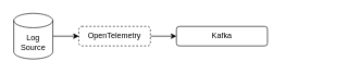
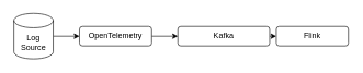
  <mxCell id="0" />
  <mxCell id="1" parent="0" />
  <mxCell id="2" style="edgeStyle=none;html=1;" edge="1" parent="1" source="3" target="8"><mxGeometry relative="1" as="geometry" /></mxCell>
- <mxCell id="3" value="OpenTelemetry" style="rounded=1;whiteSpace=wrap;html=1;dashed=1;" vertex="1" parent="1"><mxGeometry x="120" y="40" width="110" height="30" as="geometry" /></mxCell>
+ <mxCell id="3" value="OpenTelemetry" style="rounded=1;whiteSpace=wrap;html=1;" vertex="1" parent="1"><mxGeometry x="120" y="40" width="110" height="30" as="geometry" /></mxCell>
  <mxCell id="4" style="edgeStyle=none;html=1;" edge="1" parent="1" source="5" target="3"><mxGeometry relative="1" as="geometry" /></mxCell>
  <mxCell id="5" value="Log Source" style="shape=cylinder3;whiteSpace=wrap;html=1;boundedLbl=1;backgroundOutline=1;size=11.033;" vertex="1" parent="1"><mxGeometry x="20" y="20" width="60" height="70" as="geometry" /></mxCell>
+ <mxCell id="6" value="Flink" style="rounded=1;whiteSpace=wrap;html=1;" vertex="1" parent="1"><mxGeometry x="420" y="40" width="110" height="30" as="geometry" /></mxCell>
+ <mxCell id="7" style="edgeStyle=none;html=1;" edge="1" parent="1" source="8" target="6"><mxGeometry relative="1" as="geometry" /></mxCell>
  <mxCell id="8" value="Kafka" style="rounded=1;whiteSpace=wrap;html=1;" vertex="1" parent="1"><mxGeometry x="270" y="40" width="140" height="30" as="geometry" /></mxCell>
